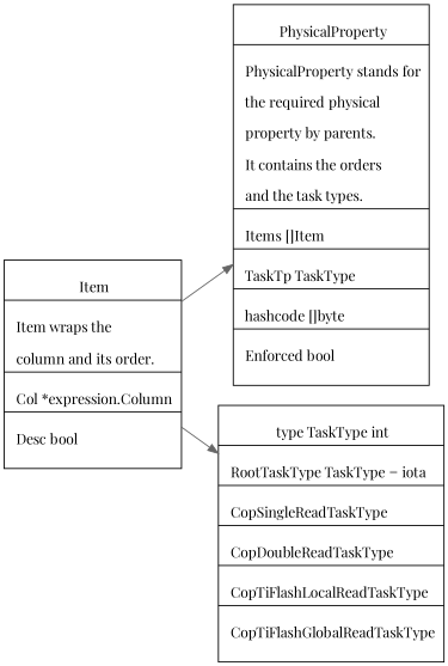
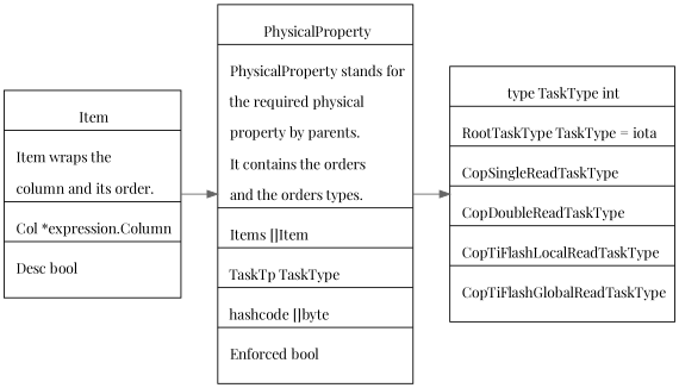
  digraph {
    fontname="Playfair Display"
    newrank=true
    rankdir=LR
    node [fontname="Playfair Display" shape=record]
    edge [color=gray40 fontname="Playfair Display"]
-   n1 [label="{{\n      PhysicalProperty|\n        PhysicalProperty stands for\l \n        the required physical \l \n        property by parents.\l\n        It contains the orders\l \n        and the task types.\l|\n	      Items []Item\l|\n	      TaskTp TaskType\l|\n        hashcode []byte\l|\n        Enforced bool\l\n    }}"]
+   n1 [label="{{\n      PhysicalProperty|\n        PhysicalProperty stands for\l \n        the required physical \l \n        property by parents.\l\n        It contains the orders\l \n        and the orders types.\l|\n	      Items []Item\l|\n	      TaskTp TaskType\l|\n        hashcode []byte\l|\n        Enforced bool\l\n    }}"]
    n2 [label="{{\n        type TaskType int|\n        RootTaskType TaskType = iota\l|\n        CopSingleReadTaskType\l|\n        CopDoubleReadTaskType\l|\n        CopTiFlashLocalReadTaskType\l|\n        CopTiFlashGlobalReadTaskType\l\n    }}"]
    n3 [label="{{\n      Item|\n        Item wraps the \l\n        column and its order.\l|\n	      Col  *expression.Column\l|\n	      Desc bool\l\n    }}"]
-   n3 -> n2
+   n1 -> n2
    n3 -> n1
  }
